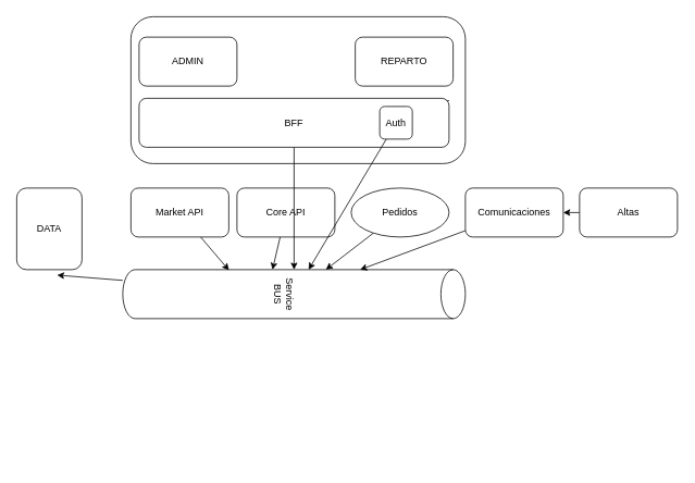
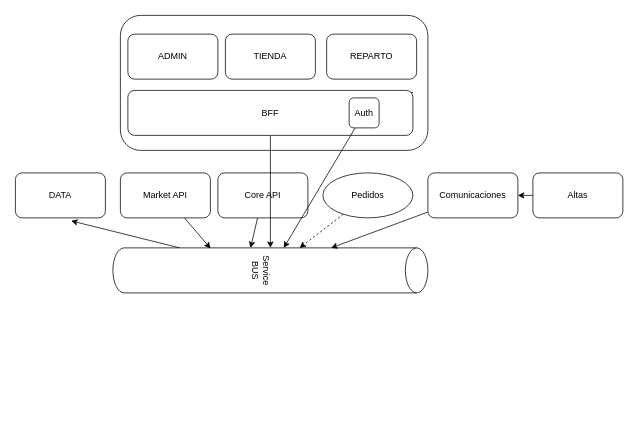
  <mxCell id="0" />
  <mxCell id="1" parent="0" />
  <mxCell id="2" value="" style="rounded=1;whiteSpace=wrap;html=1;" vertex="1" parent="1"><mxGeometry x="160" y="20" width="410" height="180" as="geometry" /></mxCell>
  <mxCell id="3" value="ADMIN" style="rounded=1;whiteSpace=wrap;html=1;" vertex="1" parent="1"><mxGeometry x="170" y="45" width="120" height="60" as="geometry" /></mxCell>
  <mxCell id="4" value="REPARTO" style="rounded=1;whiteSpace=wrap;html=1;" vertex="1" parent="1"><mxGeometry x="435" y="45" width="120" height="60" as="geometry" /></mxCell>
+ <mxCell id="5" value="TIENDA" style="rounded=1;whiteSpace=wrap;html=1;" vertex="1" parent="1"><mxGeometry x="300" y="45" width="120" height="60" as="geometry" /></mxCell>
  <mxCell id="6" style="edgeStyle=none;html=1;entryX=0.013;entryY=0.69;entryDx=0;entryDy=0;entryPerimeter=0;" edge="1" parent="1" source="7" target="11"><mxGeometry relative="1" as="geometry" /></mxCell>
  <mxCell id="7" value="Market API" style="rounded=1;whiteSpace=wrap;html=1;" vertex="1" parent="1"><mxGeometry x="160" y="230" width="120" height="60" as="geometry" /></mxCell>
  <mxCell id="8" style="edgeStyle=none;html=1;entryX=0;entryY=0.563;entryDx=0;entryDy=0;entryPerimeter=0;" edge="1" parent="1" source="9" target="11"><mxGeometry relative="1" as="geometry" /></mxCell>
  <mxCell id="9" value="Core API" style="rounded=1;whiteSpace=wrap;html=1;" vertex="1" parent="1"><mxGeometry x="290" y="230" width="120" height="60" as="geometry" /></mxCell>
  <mxCell id="10" style="edgeStyle=none;html=1;entryX=0.62;entryY=1.067;entryDx=0;entryDy=0;entryPerimeter=0;" edge="1" parent="1" source="11" target="19"><mxGeometry relative="1" as="geometry" /></mxCell>
  <mxCell id="11" value="Service BUS" style="shape=cylinder3;whiteSpace=wrap;html=1;boundedLbl=1;backgroundOutline=1;size=15;rotation=90;" vertex="1" parent="1"><mxGeometry x="330" y="150" width="60" height="420" as="geometry" /></mxCell>
  <mxCell id="12" style="edgeStyle=none;html=1;" edge="1" parent="1" source="14" target="11"><mxGeometry relative="1" as="geometry" /></mxCell>
  <mxCell id="13" style="edgeStyle=none;html=1;entryX=-0.016;entryY=0.126;entryDx=0;entryDy=0;entryPerimeter=0;" edge="1" parent="1" source="14" target="21"><mxGeometry relative="1" as="geometry" /></mxCell>
  <mxCell id="14" value="BFF" style="rounded=1;whiteSpace=wrap;html=1;" vertex="1" parent="1"><mxGeometry x="170" y="120" width="380" height="60" as="geometry" /></mxCell>
  <mxCell id="15" style="edgeStyle=none;html=1;" edge="1" parent="1" source="16" target="11"><mxGeometry relative="1" as="geometry" /></mxCell>
  <mxCell id="16" value="Comunicaciones" style="rounded=1;whiteSpace=wrap;html=1;" vertex="1" parent="1"><mxGeometry x="570" y="230" width="120" height="60" as="geometry" /></mxCell>
- <mxCell id="17" value="" style="edgeStyle=none;html=1;" edge="1" parent="1" source="18" target="11"><mxGeometry relative="1" as="geometry" /></mxCell>
+ <mxCell id="17" value="" style="edgeStyle=none;html=1;dashed=1;" edge="1" parent="1" source="18" target="11"><mxGeometry relative="1" as="geometry" /></mxCell>
  <mxCell id="18" value="Pedidos" style="ellipse;whiteSpace=wrap;html=1;" vertex="1" parent="1"><mxGeometry x="430" y="230" width="120" height="60" as="geometry" /></mxCell>
- <mxCell id="19" value="DATA" style="rounded=1;whiteSpace=wrap;html=1;" vertex="1" parent="1"><mxGeometry x="20" y="230" width="80" height="100" as="geometry" /></mxCell>
+ <mxCell id="19" value="DATA" style="rounded=1;whiteSpace=wrap;html=1;" vertex="1" parent="1"><mxGeometry x="20" y="230" width="120" height="60" as="geometry" /></mxCell>
  <mxCell id="20" style="edgeStyle=none;html=1;" edge="1" parent="1" source="21" target="11"><mxGeometry relative="1" as="geometry" /></mxCell>
  <mxCell id="21" value="Auth" style="rounded=1;whiteSpace=wrap;html=1;" vertex="1" parent="1"><mxGeometry x="465" y="130" width="40" height="40" as="geometry" /></mxCell>
  <mxCell id="22" style="edgeStyle=none;html=1;" edge="1" parent="1" source="23" target="16"><mxGeometry relative="1" as="geometry" /></mxCell>
  <mxCell id="23" value="Altas" style="rounded=1;whiteSpace=wrap;html=1;" vertex="1" parent="1"><mxGeometry x="710" y="230" width="120" height="60" as="geometry" /></mxCell>
